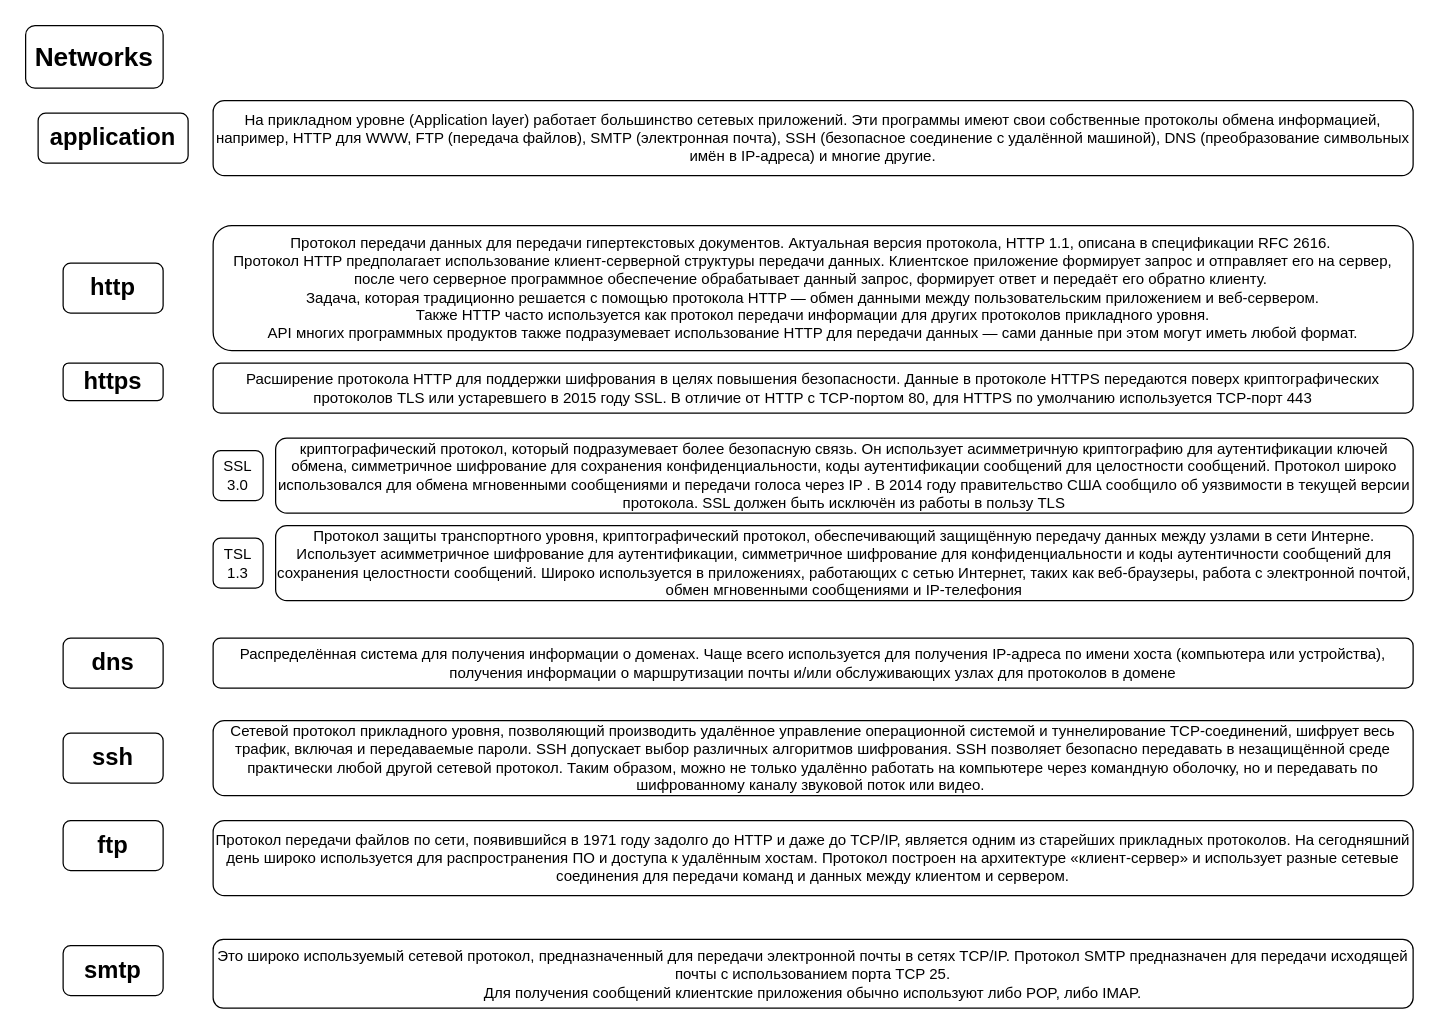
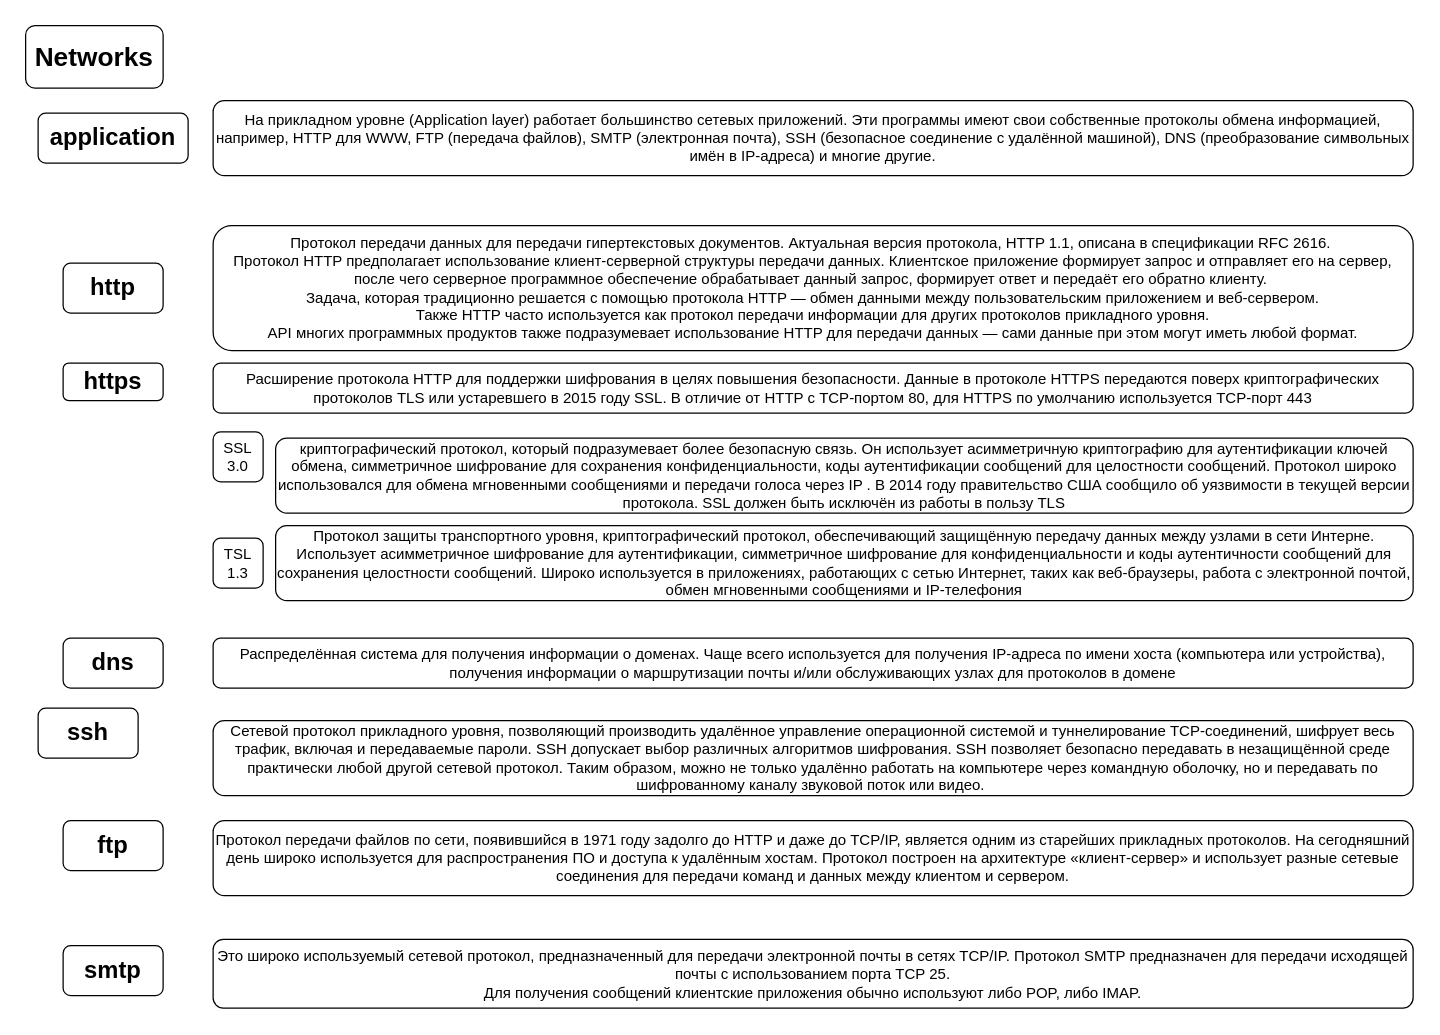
  <mxCell id="0" />
  <mxCell id="1" parent="0" />
  <mxCell id="2" value="&lt;b&gt;&lt;font style=&quot;font-size: 21px;&quot;&gt;Networks&lt;/font&gt;&lt;/b&gt;" style="rounded=1;whiteSpace=wrap;html=1;" vertex="1" parent="1"><mxGeometry x="20" y="20" width="110" height="50" as="geometry" /></mxCell>
  <mxCell id="3" value="application" style="rounded=1;whiteSpace=wrap;html=1;fontStyle=1;fontSize=19;" vertex="1" parent="1"><mxGeometry x="30" y="90" width="120" height="40" as="geometry" /></mxCell>
  <mxCell id="4" value="&lt;div&gt;На прикладном уровне (Application layer) работает большинство сетевых приложений. Эти программы имеют свои собственные протоколы обмена информацией, например, HTTP для WWW, FTP (передача файлов), SMTP (электронная почта), SSH (безопасное соединение с удалённой машиной), DNS (преобразование символьных имён в IP-адреса) и многие другие.&lt;/div&gt;" style="rounded=1;whiteSpace=wrap;html=1;" vertex="1" parent="1"><mxGeometry x="170" y="80" width="960" height="60" as="geometry" /></mxCell>
  <mxCell id="5" value="http" style="rounded=1;whiteSpace=wrap;html=1;fontStyle=1;fontSize=19;" vertex="1" parent="1"><mxGeometry x="50" y="210" width="80" height="40" as="geometry" /></mxCell>
  <mxCell id="6" value="&lt;div&gt;Протокол передачи данных для передачи гипертекстовых документов. Актуальная версия протокола, HTTP 1.1, описана в спецификации RFC 2616.&amp;nbsp;&lt;/div&gt;&lt;div&gt;Протокол HTTP предполагает использование клиент-серверной структуры передачи данных. Клиентское приложение формирует запрос и отправляет его на сервер, после чего серверное программное обеспечение обрабатывает данный запрос, формирует ответ и передаёт его обратно клиенту.&amp;nbsp;&lt;/div&gt;&lt;div&gt;Задача, которая традиционно решается с помощью протокола HTTP — обмен данными между пользовательским приложением и веб-сервером.&lt;/div&gt;&lt;div&gt;Также HTTP часто используется как протокол передачи информации для других протоколов прикладного уровня.&lt;/div&gt;&lt;div&gt;API многих программных продуктов также подразумевает использование HTTP для передачи данных — сами данные при этом могут иметь любой формат.&lt;/div&gt;" style="rounded=1;whiteSpace=wrap;html=1;" vertex="1" parent="1"><mxGeometry x="170" y="180" width="960" height="100" as="geometry" /></mxCell>
  <mxCell id="7" value="https" style="rounded=1;whiteSpace=wrap;html=1;fontStyle=1;fontSize=19;" vertex="1" parent="1"><mxGeometry x="50" y="290" width="80" height="30" as="geometry" /></mxCell>
  <mxCell id="8" value="Расширение протокола HTTP для поддержки шифрования в целях повышения безопасности. Данные в протоколе HTTPS передаются поверх криптографических протоколов TLS или устаревшего в 2015 году SSL. В отличие от HTTP с TCP-портом 80, для HTTPS по умолчанию используется TCP-порт 443" style="rounded=1;whiteSpace=wrap;html=1;" vertex="1" parent="1"><mxGeometry x="170" y="290" width="960" height="40" as="geometry" /></mxCell>
- <mxCell id="9" value="SSL 3.0" style="rounded=1;whiteSpace=wrap;html=1;" vertex="1" parent="1"><mxGeometry x="170" y="360" width="40" height="40" as="geometry" /></mxCell>
+ <mxCell id="9" value="SSL 3.0" style="rounded=1;whiteSpace=wrap;html=1;" vertex="1" parent="1"><mxGeometry x="170" y="345" width="40" height="40" as="geometry" /></mxCell>
  <mxCell id="10" value="TSL 1.3" style="rounded=1;whiteSpace=wrap;html=1;" vertex="1" parent="1"><mxGeometry x="170" y="430" width="40" height="40" as="geometry" /></mxCell>
  <mxCell id="11" value="криптографический протокол, который подразумевает более безопасную связь. Он использует асимметричную криптографию для аутентификации ключей обмена, симметричное шифрование для сохранения конфиденциальности, коды аутентификации сообщений для целостности сообщений. Протокол широко использовался для обмена мгновенными сообщениями и передачи голоса через IP . В 2014 году правительство США сообщило об уязвимости в текущей версии протокола. SSL должен быть исключён из работы в пользу TLS" style="rounded=1;whiteSpace=wrap;html=1;" vertex="1" parent="1"><mxGeometry x="220" y="350" width="910" height="60" as="geometry" /></mxCell>
  <mxCell id="12" value="Протокол защиты транспортного уровня, криптографический протокол, обеспечивающий защищённую передачу данных между узлами в сети Интерне. Использует асимметричное шифрование для аутентификации, симметричное шифрование для конфиденциальности и коды аутентичности сообщений для сохранения целостности сообщений. Широко используется в приложениях, работающих с сетью Интернет, таких как веб-браузеры, работа с электронной почтой, обмен мгновенными сообщениями и IP-телефония" style="rounded=1;whiteSpace=wrap;html=1;" vertex="1" parent="1"><mxGeometry x="220" y="420" width="910" height="60" as="geometry" /></mxCell>
  <mxCell id="13" value="ftp" style="rounded=1;whiteSpace=wrap;html=1;fontStyle=1;fontSize=19;" vertex="1" parent="1"><mxGeometry x="50" y="656" width="80" height="40" as="geometry" /></mxCell>
  <mxCell id="14" value="Протокол передачи файлов по сети, появившийся в 1971 году задолго до HTTP и даже до TCP/IP, является одним из старейших прикладных протоколов. На сегодняшний день широко используется для распространения ПО и доступа к удалённым хостам. Протокол построен на архитектуре «клиент-сервер» и использует разные сетевые соединения для передачи команд и данных между клиентом и сервером." style="rounded=1;whiteSpace=wrap;html=1;" vertex="1" parent="1"><mxGeometry x="170" y="656" width="960" height="60" as="geometry" /></mxCell>
  <mxCell id="15" value="smtp" style="rounded=1;whiteSpace=wrap;html=1;fontStyle=1;fontSize=19;" vertex="1" parent="1"><mxGeometry x="50" y="756" width="80" height="40" as="geometry" /></mxCell>
  <mxCell id="16" value="Это широко используемый сетевой протокол, предназначенный для передачи электронной почты в сетях TCP/IP. Протокол SMTP предназначен для передачи исходящей почты с использованием порта TCP 25.&#10;Для получения сообщений клиентские приложения обычно используют либо POP, либо IMAP." style="rounded=1;whiteSpace=wrap;html=1;" vertex="1" parent="1"><mxGeometry x="170" y="751" width="960" height="55" as="geometry" /></mxCell>
- <mxCell id="17" value="ssh" style="rounded=1;whiteSpace=wrap;html=1;fontStyle=1;fontSize=19;" vertex="1" parent="1"><mxGeometry x="50" y="586" width="80" height="40" as="geometry" /></mxCell>
+ <mxCell id="17" value="ssh" style="rounded=1;whiteSpace=wrap;html=1;fontStyle=1;fontSize=19;" vertex="1" parent="1"><mxGeometry x="30" y="566" width="80" height="40" as="geometry" /></mxCell>
  <mxCell id="18" value="Сетевой протокол прикладного уровня, позволяющий производить удалённое управление операционной системой и туннелирование TCP-соединений, шифрует весь трафик, включая и передаваемые пароли. SSH допускает выбор различных алгоритмов шифрования. SSH позволяет безопасно передавать в незащищённой среде практически любой другой сетевой протокол. Таким образом, можно не только удалённо работать на компьютере через командную оболочку, но и передавать по шифрованному каналу звуковой поток или видео.&amp;nbsp;" style="rounded=1;whiteSpace=wrap;html=1;" vertex="1" parent="1"><mxGeometry x="170" y="576" width="960" height="60" as="geometry" /></mxCell>
  <mxCell id="19" value="dns" style="rounded=1;whiteSpace=wrap;html=1;fontStyle=1;fontSize=19;" vertex="1" parent="1"><mxGeometry x="50" y="510" width="80" height="40" as="geometry" /></mxCell>
  <mxCell id="20" value="Распределённая система для получения информации о доменах. Чаще всего используется для получения IP-адреса по имени хоста (компьютера или устройства), получения информации о маршрутизации почты и/или обслуживающих узлах для протоколов в домене" style="rounded=1;whiteSpace=wrap;html=1;" vertex="1" parent="1"><mxGeometry x="170" y="510" width="960" height="40" as="geometry" /></mxCell>
